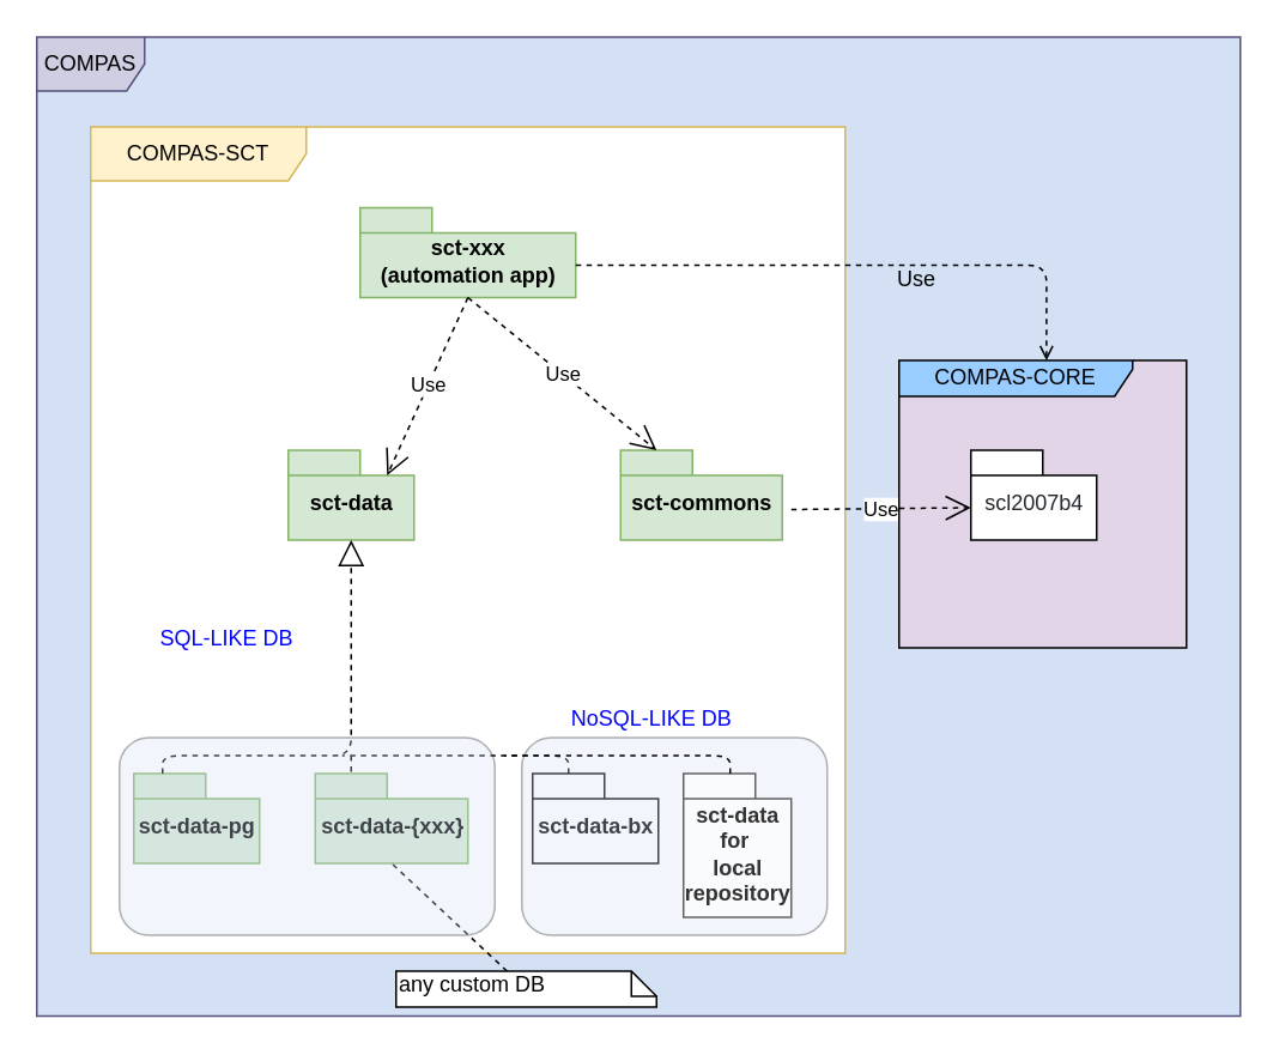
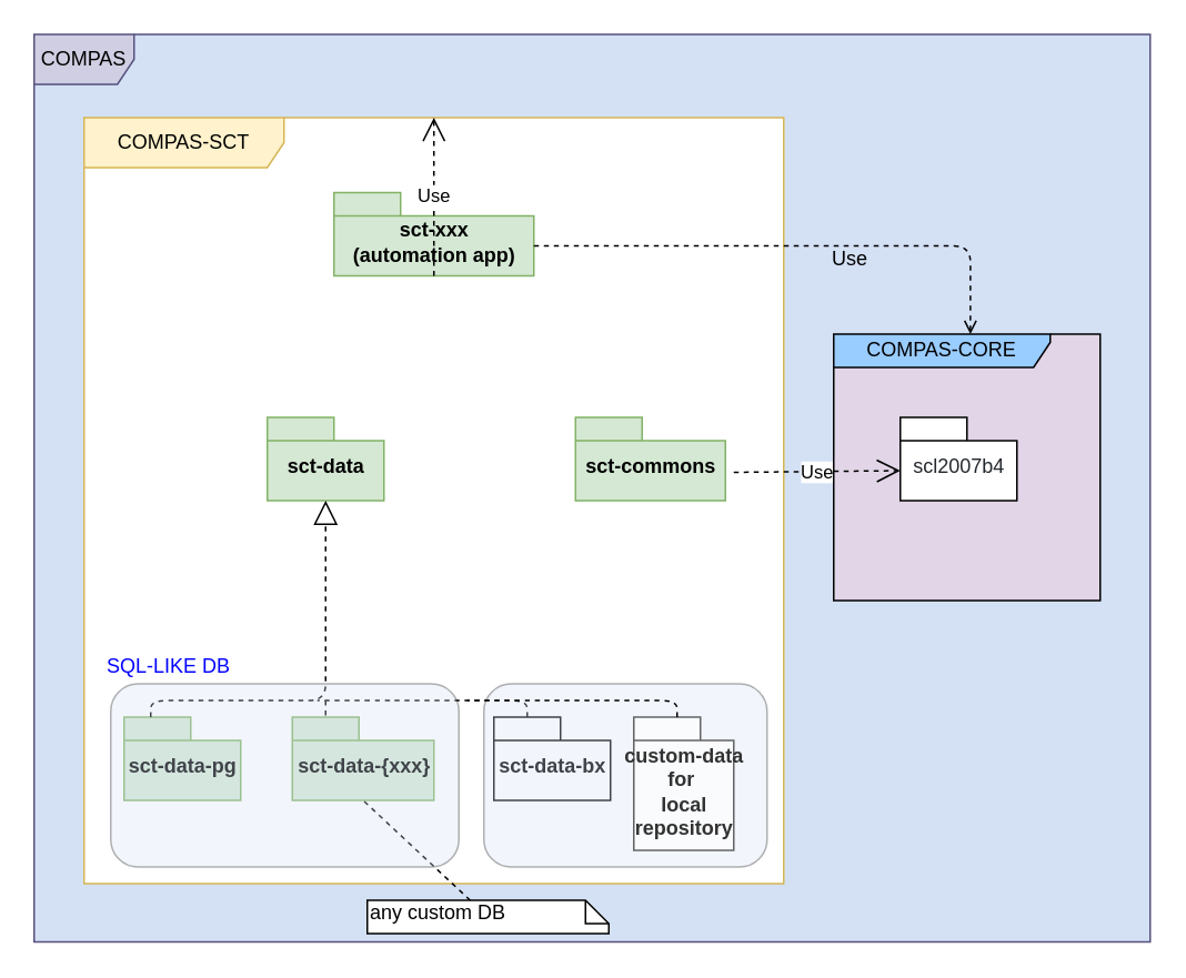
  <mxCell id="0" />
  <mxCell id="1" parent="0" />
  <mxCell id="2" value="COMPAS" style="shape=umlFrame;whiteSpace=wrap;html=1;fillColor=#d0cee2;strokeColor=#56517e;swimlaneFillColor=#D4E1F5;" parent="1" vertex="1"><mxGeometry x="20" y="20" width="670" height="545" as="geometry" /></mxCell>
  <mxCell id="3" value="COMPAS-SCT" style="shape=umlFrame;whiteSpace=wrap;html=1;width=120;height=30;fillColor=#fff2cc;strokeColor=#d6b656;swimlaneFillColor=#ffffff;" parent="1" vertex="1"><mxGeometry x="50" y="70" width="420" height="460" as="geometry" /></mxCell>
  <mxCell id="4" value="COMPAS-CORE" style="shape=umlFrame;whiteSpace=wrap;html=1;width=130;height=20;swimlaneFillColor=#E1D5E7;fillColor=#99CCFF;" parent="1" vertex="1"><mxGeometry x="500" y="200" width="160" height="160" as="geometry" /></mxCell>
  <mxCell id="5" value="sct-commons" style="shape=folder;fontStyle=1;spacingTop=10;tabWidth=40;tabHeight=14;tabPosition=left;html=1;fillColor=#d5e8d4;strokeColor=#82b366;" parent="1" vertex="1"><mxGeometry x="345" y="250" width="90" height="50" as="geometry" /></mxCell>
  <mxCell id="6" value="sct-data" style="shape=folder;fontStyle=1;spacingTop=10;tabWidth=40;tabHeight=14;tabPosition=left;html=1;fillColor=#d5e8d4;strokeColor=#82b366;" parent="1" vertex="1"><mxGeometry x="160" y="250" width="70" height="50" as="geometry" /></mxCell>
  <mxCell id="7" value="sct-data-pg" style="shape=folder;fontStyle=1;spacingTop=10;tabWidth=40;tabHeight=14;tabPosition=left;html=1;fillColor=#d5e8d4;strokeColor=#82b366;" parent="1" vertex="1"><mxGeometry x="74" y="430" width="70" height="50" as="geometry" /></mxCell>
  <mxCell id="8" value="sct-data-bx" style="shape=folder;fontStyle=1;spacingTop=10;tabWidth=40;tabHeight=14;tabPosition=left;html=1;" parent="1" vertex="1"><mxGeometry x="296" y="430" width="70" height="50" as="geometry" /></mxCell>
  <mxCell id="9" value="sct-xxx&lt;br&gt;(automation app)" style="shape=folder;fontStyle=1;spacingTop=10;tabWidth=40;tabHeight=14;tabPosition=left;html=1;fillColor=#d5e8d4;strokeColor=#82b366;" parent="1" vertex="1"><mxGeometry x="200" y="115" width="120" height="50" as="geometry" /></mxCell>
- <mxCell id="10" value="Use" style="endArrow=open;endSize=12;dashed=1;html=1;exitX=0.5;exitY=1;exitDx=0;exitDy=0;exitPerimeter=0;entryX=0;entryY=0;entryDx=20;entryDy=0;entryPerimeter=0;" parent="1" source="9" target="5" edge="1"><mxGeometry width="160" relative="1" as="geometry"><mxPoint x="20" y="600" as="sourcePoint" /><mxPoint x="180" y="600" as="targetPoint" /></mxGeometry></mxCell>
- <mxCell id="11" value="Use" style="endArrow=open;endSize=12;dashed=1;html=1;exitX=0.5;exitY=1;exitDx=0;exitDy=0;exitPerimeter=0;entryX=0;entryY=0;entryDx=55;entryDy=14;entryPerimeter=0;" parent="1" source="9" target="6" edge="1"><mxGeometry width="160" relative="1" as="geometry"><mxPoint x="20" y="600" as="sourcePoint" /><mxPoint x="216.5" y="162" as="targetPoint" /></mxGeometry></mxCell>
+ <mxCell id="11" value="Use" style="endArrow=open;endSize=12;dashed=1;html=1;exitX=0.5;exitY=1;exitDx=0;exitDy=0;exitPerimeter=0;" parent="1" source="9" target="3" edge="1"><mxGeometry width="160" relative="1" as="geometry"><mxPoint x="20" y="600" as="sourcePoint" /><mxPoint x="216.5" y="162" as="targetPoint" /></mxGeometry></mxCell>
  <mxCell id="12" value="" style="endArrow=block;dashed=1;endFill=0;endSize=12;html=1;entryX=0.5;entryY=1;entryDx=0;entryDy=0;entryPerimeter=0;edgeStyle=orthogonalEdgeStyle;" parent="1" target="6" edge="1"><mxGeometry width="160" relative="1" as="geometry"><mxPoint x="90" y="430" as="sourcePoint" /><mxPoint x="180" y="600" as="targetPoint" /><Array as="points"><mxPoint x="90" y="430" /><mxPoint x="90" y="420" /><mxPoint x="195" y="420" /></Array></mxGeometry></mxCell>
  <mxCell id="13" value="" style="endArrow=none;dashed=1;html=1;exitX=0;exitY=0;exitDx=20;exitDy=0;exitPerimeter=0;" parent="1" source="8" edge="1"><mxGeometry width="50" height="50" relative="1" as="geometry"><mxPoint x="20" y="650" as="sourcePoint" /><mxPoint x="190" y="420" as="targetPoint" /><Array as="points"><mxPoint x="316" y="420" /><mxPoint x="250" y="420" /><mxPoint x="230" y="420" /></Array></mxGeometry></mxCell>
  <mxCell id="14" value="&lt;font color=&quot;#24292e&quot; size=&quot;1&quot;&gt;&lt;span style=&quot;font-weight: 400 ; white-space: normal ; font-size: 12px&quot;&gt;scl2007b4&lt;/span&gt;&lt;/font&gt;" style="shape=folder;fontStyle=1;spacingTop=10;tabWidth=40;tabHeight=14;tabPosition=left;html=1;" parent="1" vertex="1"><mxGeometry x="540" y="250" width="70" height="50" as="geometry" /></mxCell>
  <mxCell id="15" value="Use" style="endArrow=open;endSize=12;dashed=1;html=1;entryX=0;entryY=0;entryDx=0;entryDy=32;entryPerimeter=0;" parent="1" target="14" edge="1"><mxGeometry width="160" relative="1" as="geometry"><mxPoint x="440" y="283" as="sourcePoint" /><mxPoint x="180" y="590" as="targetPoint" /></mxGeometry></mxCell>
  <mxCell id="16" value="sct-data-{xxx}" style="shape=folder;fontStyle=1;spacingTop=10;tabWidth=40;tabHeight=14;tabPosition=left;html=1;fillColor=#d5e8d4;strokeColor=#82b366;" parent="1" vertex="1"><mxGeometry x="175" y="430" width="85" height="50" as="geometry" /></mxCell>
  <mxCell id="17" value="" style="endArrow=none;dashed=1;html=1;entryX=0;entryY=0;entryDx=20;entryDy=0;entryPerimeter=0;" parent="1" target="16" edge="1"><mxGeometry width="50" height="50" relative="1" as="geometry"><mxPoint x="195" y="420" as="sourcePoint" /><mxPoint x="70" y="590" as="targetPoint" /></mxGeometry></mxCell>
  <mxCell id="18" value="any custom DB" style="shape=note;whiteSpace=wrap;html=1;size=14;verticalAlign=top;align=left;spacingTop=-6;" parent="1" vertex="1"><mxGeometry x="220" y="540" width="145" height="20" as="geometry" /></mxCell>
  <mxCell id="19" value="" style="endArrow=none;dashed=1;html=1;entryX=0.5;entryY=1;entryDx=0;entryDy=0;entryPerimeter=0;" parent="1" source="18" target="16" edge="1"><mxGeometry width="50" height="50" relative="1" as="geometry"><mxPoint x="20" y="640" as="sourcePoint" /><mxPoint x="70" y="590" as="targetPoint" /></mxGeometry></mxCell>
  <mxCell id="20" value="" style="endArrow=open;dashed=1;html=1;exitX=0;exitY=0;exitDx=120;exitDy=32;exitPerimeter=0;entryX=0.513;entryY=0;entryDx=0;entryDy=0;entryPerimeter=0;edgeStyle=orthogonalEdgeStyle;endFill=0;" parent="1" source="9" edge="1" target="4"><mxGeometry width="50" height="50" relative="1" as="geometry"><mxPoint x="20" y="640" as="sourcePoint" /><mxPoint x="580" y="162" as="targetPoint" /></mxGeometry></mxCell>
  <mxCell id="21" value="Use" style="text;html=1;strokeColor=none;fillColor=none;align=center;verticalAlign=middle;whiteSpace=wrap;rounded=0;" parent="1" vertex="1"><mxGeometry x="490" y="145" width="40" height="20" as="geometry" /></mxCell>
  <mxCell id="22" value="" style="rounded=1;whiteSpace=wrap;html=1;opacity=30;fillColor=#D4E1F5;" parent="1" vertex="1"><mxGeometry x="66" y="410" width="209" height="110" as="geometry" /></mxCell>
  <mxCell id="23" value="" style="rounded=1;whiteSpace=wrap;html=1;opacity=30;fillColor=#D4E1F5;" parent="1" vertex="1"><mxGeometry x="290" y="410" width="170" height="110" as="geometry" /></mxCell>
- <mxCell id="24" value="&lt;font color=&quot;#0000ff&quot;&gt;SQL-LIKE DB&lt;/font&gt;" style="text;html=1;strokeColor=none;fillColor=none;align=center;verticalAlign=middle;whiteSpace=wrap;rounded=0;opacity=50;" parent="1" vertex="1"><mxGeometry x="87" y="345" width="78" height="20" as="geometry" /></mxCell>
- <mxCell id="25" value="&lt;font color=&quot;#0000ff&quot;&gt;NoSQL-LIKE DB&lt;/font&gt;" style="text;html=1;strokeColor=none;fillColor=none;align=center;verticalAlign=middle;whiteSpace=wrap;rounded=0;opacity=50;" parent="1" vertex="1"><mxGeometry x="305" y="390" width="115" height="20" as="geometry" /></mxCell>
- <mxCell id="26" value="&lt;font color=&quot;#333333&quot;&gt;sct-data&lt;br&gt;for&amp;nbsp;&lt;br&gt;local &lt;br&gt;repository&lt;/font&gt;" style="shape=folder;fontStyle=1;spacingTop=10;tabWidth=40;tabHeight=14;tabPosition=left;html=1;opacity=60;" vertex="1" parent="1"><mxGeometry x="380" y="430" width="60" height="80" as="geometry" /></mxCell>
+ <mxCell id="24" value="&lt;font color=&quot;#0000ff&quot;&gt;SQL-LIKE DB&lt;/font&gt;" style="text;html=1;strokeColor=none;fillColor=none;align=center;verticalAlign=middle;whiteSpace=wrap;rounded=0;opacity=50;" parent="1" vertex="1"><mxGeometry x="62" y="390" width="78" height="20" as="geometry" /></mxCell>
+ <mxCell id="26" value="&lt;font color=&quot;#333333&quot;&gt;custom-data&lt;br&gt;for&amp;nbsp;&lt;br&gt;local &lt;br&gt;repository&lt;/font&gt;" style="shape=folder;fontStyle=1;spacingTop=10;tabWidth=40;tabHeight=14;tabPosition=left;html=1;opacity=60;" vertex="1" parent="1"><mxGeometry x="380" y="430" width="60" height="80" as="geometry" /></mxCell>
  <mxCell id="27" value="" style="endArrow=none;dashed=1;html=1;exitX=0;exitY=0;exitDx=20;exitDy=0;exitPerimeter=0;" edge="1" parent="1"><mxGeometry width="50" height="50" relative="1" as="geometry"><mxPoint x="406" y="430" as="sourcePoint" /><mxPoint x="280" y="420" as="targetPoint" /><Array as="points"><mxPoint x="406" y="420" /><mxPoint x="340" y="420" /><mxPoint x="320" y="420" /></Array></mxGeometry></mxCell>
